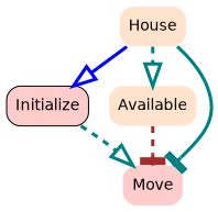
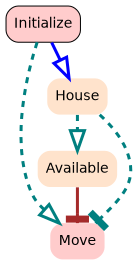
  digraph {
    concentrate=true
    node [fontname=Helvetica shape=none style="rounded,filled"]
    edge [arrowhead=onormal arrowsize=2.0 color=teal penwidth=3.0 style=dashed]
    n1 [color=black fillcolor="0.0, 0.2, 1.0" label=Initialize shape="polygon,sides=4,peripheries=1"]
    n2 [color=gray fillcolor="0.074, 0.2, 1.0" label=House]
    n3 [color="0.0, 0.2, 1.0" label=Move]
    n4 [color="0.074, 0.2, 1.0" label=Available]
-   n2 -> n1 [color=blue style=""]
+   n1 -> n2 [color=blue style=""]
    n1 -> n3 [headport=nw]
-   n2 -> n3 [arrowhead=tee headport=ne style=solid]
+   n2 -> n3 [arrowhead=tee headport=ne]
    n2 -> n4
-   n4 -> n3 [arrowhead=tee color=brown]
+   n4 -> n3 [arrowhead=tee color=brown style=""]
  }
